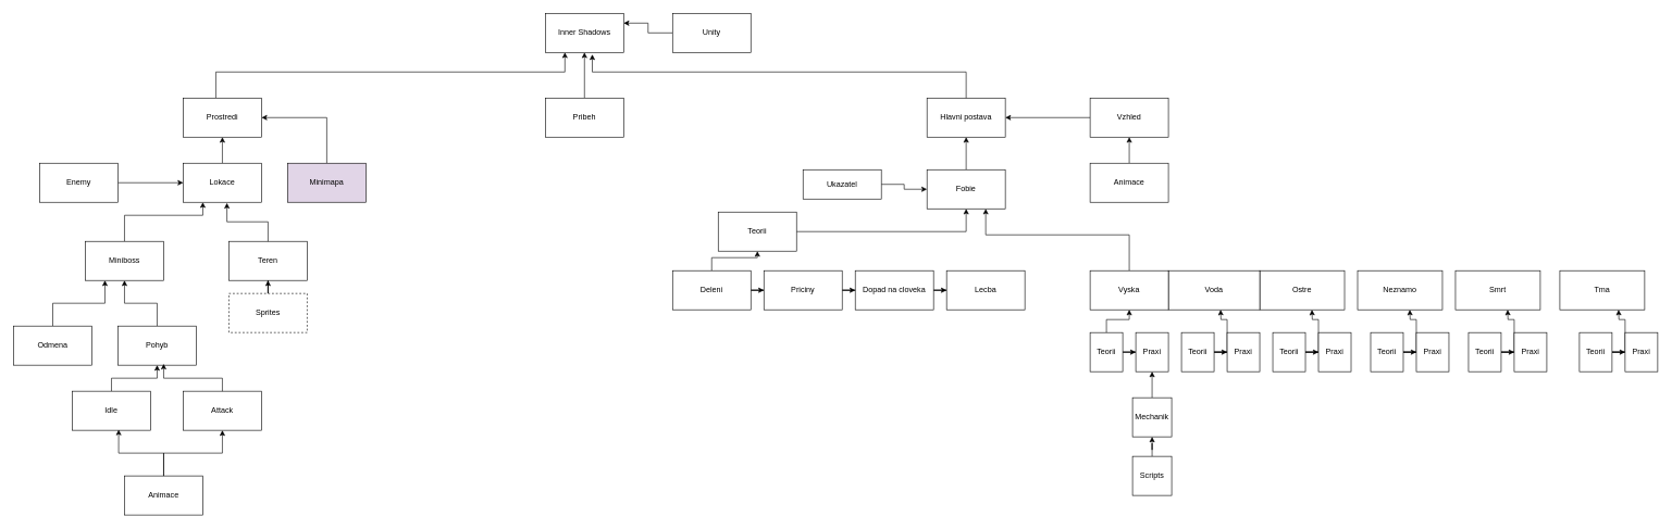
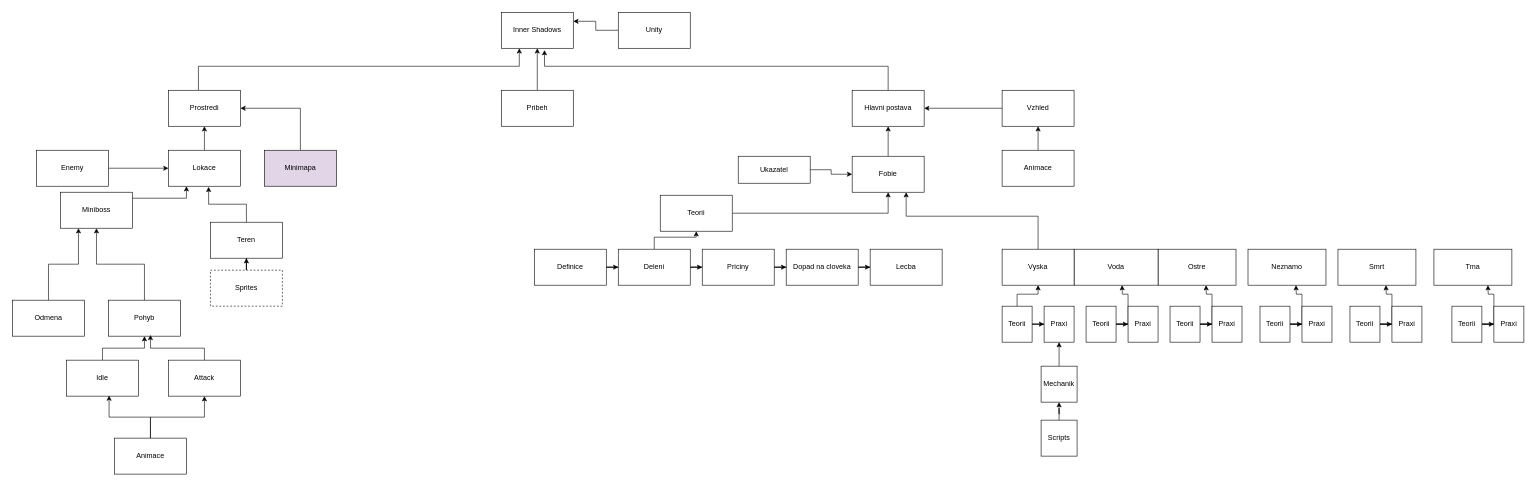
  <mxCell id="0" />
  <mxCell id="1" parent="0" />
  <mxCell id="2" value="Inner Shadows" style="rounded=0;whiteSpace=wrap;html=1;" parent="1" vertex="1"><mxGeometry x="835" y="20" width="120" height="60" as="geometry" /></mxCell>
  <mxCell id="3" style="edgeStyle=orthogonalEdgeStyle;rounded=0;orthogonalLoop=1;jettySize=auto;html=1;entryX=0.5;entryY=1;entryDx=0;entryDy=0;" parent="1" source="4" target="2" edge="1"><mxGeometry relative="1" as="geometry" /></mxCell>
  <mxCell id="4" value="Pribeh" style="rounded=0;whiteSpace=wrap;html=1;" parent="1" vertex="1"><mxGeometry x="835" y="150" width="120" height="60" as="geometry" /></mxCell>
  <mxCell id="5" value="Hlavni postava" style="rounded=0;whiteSpace=wrap;html=1;" parent="1" vertex="1"><mxGeometry x="1420" y="150" width="120" height="60" as="geometry" /></mxCell>
  <mxCell id="6" style="edgeStyle=orthogonalEdgeStyle;rounded=0;orthogonalLoop=1;jettySize=auto;html=1;entryX=0.25;entryY=1;entryDx=0;entryDy=0;" parent="1" source="7" target="2" edge="1"><mxGeometry relative="1" as="geometry"><Array as="points"><mxPoint x="330" y="110" /><mxPoint x="865" y="110" /></Array></mxGeometry></mxCell>
  <mxCell id="7" value="Prostredi" style="rounded=0;whiteSpace=wrap;html=1;" parent="1" vertex="1"><mxGeometry x="280" y="150" width="120" height="60" as="geometry" /></mxCell>
  <mxCell id="8" style="edgeStyle=orthogonalEdgeStyle;rounded=0;orthogonalLoop=1;jettySize=auto;html=1;entryX=0.6;entryY=1.05;entryDx=0;entryDy=0;entryPerimeter=0;" parent="1" source="5" target="2" edge="1"><mxGeometry relative="1" as="geometry"><Array as="points"><mxPoint x="1480" y="110" /><mxPoint x="907" y="110" /></Array></mxGeometry></mxCell>
  <mxCell id="9" style="edgeStyle=orthogonalEdgeStyle;rounded=0;orthogonalLoop=1;jettySize=auto;html=1;entryX=0.5;entryY=1;entryDx=0;entryDy=0;" parent="1" source="10" target="7" edge="1"><mxGeometry relative="1" as="geometry" /></mxCell>
  <mxCell id="10" value="Lokace" style="rounded=0;whiteSpace=wrap;html=1;" parent="1" vertex="1"><mxGeometry x="280" y="250" width="120" height="60" as="geometry" /></mxCell>
  <mxCell id="11" style="edgeStyle=orthogonalEdgeStyle;rounded=0;orthogonalLoop=1;jettySize=auto;html=1;entryX=0.25;entryY=1;entryDx=0;entryDy=0;" parent="1" source="12" target="10" edge="1"><mxGeometry relative="1" as="geometry"><Array as="points"><mxPoint x="190" y="330" /><mxPoint x="310" y="330" /></Array></mxGeometry></mxCell>
- <mxCell id="12" value="Miniboss" style="rounded=0;whiteSpace=wrap;html=1;" parent="1" vertex="1"><mxGeometry x="130" y="370" width="120" height="60" as="geometry" /></mxCell>
+ <mxCell id="12" value="Miniboss" style="rounded=0;whiteSpace=wrap;html=1;" parent="1" vertex="1"><mxGeometry x="100" y="320" width="120" height="60" as="geometry" /></mxCell>
  <mxCell id="13" value="Teren" style="rounded=0;whiteSpace=wrap;html=1;" parent="1" vertex="1"><mxGeometry x="350" y="370" width="120" height="60" as="geometry" /></mxCell>
  <mxCell id="14" style="edgeStyle=orthogonalEdgeStyle;rounded=0;orthogonalLoop=1;jettySize=auto;html=1;entryX=0.558;entryY=1.017;entryDx=0;entryDy=0;entryPerimeter=0;" parent="1" source="13" target="10" edge="1"><mxGeometry relative="1" as="geometry" /></mxCell>
  <mxCell id="15" style="edgeStyle=orthogonalEdgeStyle;rounded=0;orthogonalLoop=1;jettySize=auto;html=1;entryX=1;entryY=0.5;entryDx=0;entryDy=0;" parent="1" source="16" target="7" edge="1"><mxGeometry relative="1" as="geometry"><Array as="points"><mxPoint x="500" y="180" /></Array></mxGeometry></mxCell>
  <mxCell id="16" value="Minimapa" style="rounded=0;whiteSpace=wrap;html=1;fillColor=#e1d5e7;" parent="1" vertex="1"><mxGeometry x="440" y="250" width="120" height="60" as="geometry" /></mxCell>
  <mxCell id="17" style="edgeStyle=orthogonalEdgeStyle;rounded=0;orthogonalLoop=1;jettySize=auto;html=1;entryX=0.25;entryY=1;entryDx=0;entryDy=0;" parent="1" source="18" target="12" edge="1"><mxGeometry relative="1" as="geometry" /></mxCell>
  <mxCell id="18" value="Odmena" style="rounded=0;whiteSpace=wrap;html=1;" parent="1" vertex="1"><mxGeometry x="20" y="500" width="120" height="60" as="geometry" /></mxCell>
  <mxCell id="19" value="" style="edgeStyle=orthogonalEdgeStyle;rounded=0;orthogonalLoop=1;jettySize=auto;html=1;" parent="1" source="20" target="12" edge="1"><mxGeometry relative="1" as="geometry" /></mxCell>
  <mxCell id="20" value="Pohyb" style="rounded=0;whiteSpace=wrap;html=1;" parent="1" vertex="1"><mxGeometry x="180" y="500" width="120" height="60" as="geometry" /></mxCell>
  <mxCell id="21" value="" style="edgeStyle=orthogonalEdgeStyle;rounded=0;orthogonalLoop=1;jettySize=auto;html=1;" parent="1" source="22" target="20" edge="1"><mxGeometry relative="1" as="geometry" /></mxCell>
  <mxCell id="22" value="Idle" style="rounded=0;whiteSpace=wrap;html=1;" parent="1" vertex="1"><mxGeometry x="110" y="600" width="120" height="60" as="geometry" /></mxCell>
  <mxCell id="23" value="Attack" style="rounded=0;whiteSpace=wrap;html=1;" parent="1" vertex="1"><mxGeometry x="280" y="600" width="120" height="60" as="geometry" /></mxCell>
  <mxCell id="24" style="edgeStyle=orthogonalEdgeStyle;rounded=0;orthogonalLoop=1;jettySize=auto;html=1;entryX=0.583;entryY=0.967;entryDx=0;entryDy=0;entryPerimeter=0;" parent="1" source="23" target="20" edge="1"><mxGeometry relative="1" as="geometry" /></mxCell>
  <mxCell id="25" style="edgeStyle=orthogonalEdgeStyle;rounded=0;orthogonalLoop=1;jettySize=auto;html=1;entryX=0.5;entryY=1;entryDx=0;entryDy=0;" parent="1" source="26" target="23" edge="1"><mxGeometry relative="1" as="geometry" /></mxCell>
  <mxCell id="26" value="Animace" style="rounded=0;whiteSpace=wrap;html=1;" parent="1" vertex="1"><mxGeometry x="190" y="730" width="120" height="60" as="geometry" /></mxCell>
  <mxCell id="27" style="edgeStyle=orthogonalEdgeStyle;rounded=0;orthogonalLoop=1;jettySize=auto;html=1;entryX=0.592;entryY=0.983;entryDx=0;entryDy=0;entryPerimeter=0;" parent="1" source="26" target="22" edge="1"><mxGeometry relative="1" as="geometry" /></mxCell>
  <mxCell id="28" value="" style="edgeStyle=orthogonalEdgeStyle;rounded=0;orthogonalLoop=1;jettySize=auto;html=1;" parent="1" source="29" target="5" edge="1"><mxGeometry relative="1" as="geometry" /></mxCell>
  <mxCell id="29" value="Vzhled" style="rounded=0;whiteSpace=wrap;html=1;" parent="1" vertex="1"><mxGeometry x="1670" y="150" width="120" height="60" as="geometry" /></mxCell>
  <mxCell id="30" value="" style="edgeStyle=orthogonalEdgeStyle;rounded=0;orthogonalLoop=1;jettySize=auto;html=1;" parent="1" source="31" target="29" edge="1"><mxGeometry relative="1" as="geometry" /></mxCell>
  <mxCell id="31" value="Animace" style="rounded=0;whiteSpace=wrap;html=1;" parent="1" vertex="1"><mxGeometry x="1670" y="250" width="120" height="60" as="geometry" /></mxCell>
  <mxCell id="32" value="" style="edgeStyle=orthogonalEdgeStyle;rounded=0;orthogonalLoop=1;jettySize=auto;html=1;" parent="1" source="33" target="5" edge="1"><mxGeometry relative="1" as="geometry" /></mxCell>
  <mxCell id="33" value="Fobie" style="rounded=0;whiteSpace=wrap;html=1;" parent="1" vertex="1"><mxGeometry x="1420" y="260" width="120" height="60" as="geometry" /></mxCell>
  <mxCell id="34" value="" style="edgeStyle=orthogonalEdgeStyle;rounded=0;orthogonalLoop=1;jettySize=auto;html=1;" parent="1" source="35" target="33" edge="1"><mxGeometry relative="1" as="geometry" /></mxCell>
  <mxCell id="35" value="Teorii" style="rounded=0;whiteSpace=wrap;html=1;" parent="1" vertex="1"><mxGeometry x="1100" y="325" width="120" height="60" as="geometry" /></mxCell>
+ <mxCell id="36" style="edgeStyle=orthogonalEdgeStyle;rounded=0;orthogonalLoop=1;jettySize=auto;html=1;" parent="1" source="37" target="40" edge="1"><mxGeometry relative="1" as="geometry" /></mxCell>
+ <mxCell id="37" value="Definice" style="rounded=0;whiteSpace=wrap;html=1;" parent="1" vertex="1"><mxGeometry x="890" y="415" width="120" height="60" as="geometry" /></mxCell>
  <mxCell id="38" style="edgeStyle=orthogonalEdgeStyle;rounded=0;orthogonalLoop=1;jettySize=auto;html=1;" parent="1" source="40" target="44" edge="1"><mxGeometry relative="1" as="geometry" /></mxCell>
  <mxCell id="39" style="edgeStyle=orthogonalEdgeStyle;rounded=0;orthogonalLoop=1;jettySize=auto;html=1;" parent="1" source="40" target="35" edge="1"><mxGeometry relative="1" as="geometry" /></mxCell>
  <mxCell id="40" value="Deleni" style="rounded=0;whiteSpace=wrap;html=1;" parent="1" vertex="1"><mxGeometry x="1030" y="415" width="120" height="60" as="geometry" /></mxCell>
  <mxCell id="41" style="edgeStyle=orthogonalEdgeStyle;rounded=0;orthogonalLoop=1;jettySize=auto;html=1;" parent="1" source="42" target="45" edge="1"><mxGeometry relative="1" as="geometry" /></mxCell>
  <mxCell id="42" value="Dopad na cloveka" style="rounded=0;whiteSpace=wrap;html=1;" parent="1" vertex="1"><mxGeometry x="1310" y="415" width="120" height="60" as="geometry" /></mxCell>
  <mxCell id="43" style="edgeStyle=orthogonalEdgeStyle;rounded=0;orthogonalLoop=1;jettySize=auto;html=1;" parent="1" source="44" target="42" edge="1"><mxGeometry relative="1" as="geometry" /></mxCell>
  <mxCell id="44" value="Priciny" style="rounded=0;whiteSpace=wrap;html=1;" parent="1" vertex="1"><mxGeometry x="1170" y="415" width="120" height="60" as="geometry" /></mxCell>
  <mxCell id="45" value="Lecba" style="rounded=0;whiteSpace=wrap;html=1;" parent="1" vertex="1"><mxGeometry x="1450" y="415" width="120" height="60" as="geometry" /></mxCell>
  <mxCell id="46" value="Neznamo" style="rounded=0;whiteSpace=wrap;html=1;" parent="1" vertex="1"><mxGeometry x="2080" y="415" width="130" height="60" as="geometry" /></mxCell>
  <mxCell id="47" value="Smrt" style="rounded=0;whiteSpace=wrap;html=1;" parent="1" vertex="1"><mxGeometry x="2230" y="415" width="130" height="60" as="geometry" /></mxCell>
  <mxCell id="48" value="Ostre" style="rounded=0;whiteSpace=wrap;html=1;" parent="1" vertex="1"><mxGeometry x="1930" y="415" width="130" height="60" as="geometry" /></mxCell>
  <mxCell id="49" value="Voda" style="rounded=0;whiteSpace=wrap;html=1;" parent="1" vertex="1"><mxGeometry x="1790" y="415" width="140" height="60" as="geometry" /></mxCell>
  <mxCell id="50" style="edgeStyle=orthogonalEdgeStyle;rounded=0;orthogonalLoop=1;jettySize=auto;html=1;entryX=0.75;entryY=1;entryDx=0;entryDy=0;" parent="1" source="51" target="33" edge="1"><mxGeometry relative="1" as="geometry"><Array as="points"><mxPoint x="1730" y="360" /><mxPoint x="1510" y="360" /></Array></mxGeometry></mxCell>
  <mxCell id="51" value="Vyska" style="rounded=0;whiteSpace=wrap;html=1;" parent="1" vertex="1"><mxGeometry x="1670" y="415" width="120" height="60" as="geometry" /></mxCell>
  <mxCell id="52" value="Tma" style="rounded=0;whiteSpace=wrap;html=1;" parent="1" vertex="1"><mxGeometry x="2390" y="415" width="130" height="60" as="geometry" /></mxCell>
  <mxCell id="53" style="edgeStyle=orthogonalEdgeStyle;rounded=0;orthogonalLoop=1;jettySize=auto;html=1;entryX=0;entryY=0.5;entryDx=0;entryDy=0;" parent="1" source="55" target="56" edge="1"><mxGeometry relative="1" as="geometry" /></mxCell>
  <mxCell id="54" style="edgeStyle=orthogonalEdgeStyle;rounded=0;orthogonalLoop=1;jettySize=auto;html=1;" parent="1" source="55" target="51" edge="1"><mxGeometry relative="1" as="geometry" /></mxCell>
  <mxCell id="55" value="Teorii" style="rounded=0;whiteSpace=wrap;html=1;" parent="1" vertex="1"><mxGeometry x="1670" y="510" width="50" height="60" as="geometry" /></mxCell>
  <mxCell id="56" value="Praxi" style="rounded=0;whiteSpace=wrap;html=1;" parent="1" vertex="1"><mxGeometry x="1740" y="510" width="50" height="60" as="geometry" /></mxCell>
  <mxCell id="57" style="edgeStyle=orthogonalEdgeStyle;rounded=0;orthogonalLoop=1;jettySize=auto;html=1;entryX=0;entryY=0.5;entryDx=0;entryDy=0;" parent="1" source="59" target="60" edge="1"><mxGeometry relative="1" as="geometry" /></mxCell>
  <mxCell id="58" style="edgeStyle=orthogonalEdgeStyle;rounded=0;orthogonalLoop=1;jettySize=auto;html=1;" parent="1" source="59" edge="1"><mxGeometry relative="1" as="geometry"><mxPoint x="1870" y="475" as="targetPoint" /></mxGeometry></mxCell>
  <mxCell id="59" value="Teorii" style="rounded=0;whiteSpace=wrap;html=1;" parent="1" vertex="1"><mxGeometry x="1810" y="510" width="50" height="60" as="geometry" /></mxCell>
  <mxCell id="60" value="Praxi" style="rounded=0;whiteSpace=wrap;html=1;" parent="1" vertex="1"><mxGeometry x="1880" y="510" width="50" height="60" as="geometry" /></mxCell>
  <mxCell id="61" style="edgeStyle=orthogonalEdgeStyle;rounded=0;orthogonalLoop=1;jettySize=auto;html=1;entryX=0;entryY=0.5;entryDx=0;entryDy=0;" parent="1" source="63" target="64" edge="1"><mxGeometry relative="1" as="geometry" /></mxCell>
  <mxCell id="62" style="edgeStyle=orthogonalEdgeStyle;rounded=0;orthogonalLoop=1;jettySize=auto;html=1;" parent="1" source="63" edge="1"><mxGeometry relative="1" as="geometry"><mxPoint x="2010" y="475" as="targetPoint" /></mxGeometry></mxCell>
  <mxCell id="63" value="Teorii" style="rounded=0;whiteSpace=wrap;html=1;" parent="1" vertex="1"><mxGeometry x="1950" y="510" width="50" height="60" as="geometry" /></mxCell>
  <mxCell id="64" value="Praxi" style="rounded=0;whiteSpace=wrap;html=1;" parent="1" vertex="1"><mxGeometry x="2020" y="510" width="50" height="60" as="geometry" /></mxCell>
  <mxCell id="65" style="edgeStyle=orthogonalEdgeStyle;rounded=0;orthogonalLoop=1;jettySize=auto;html=1;entryX=0;entryY=0.5;entryDx=0;entryDy=0;" parent="1" source="67" target="68" edge="1"><mxGeometry relative="1" as="geometry" /></mxCell>
  <mxCell id="66" style="edgeStyle=orthogonalEdgeStyle;rounded=0;orthogonalLoop=1;jettySize=auto;html=1;" parent="1" source="67" edge="1"><mxGeometry relative="1" as="geometry"><mxPoint x="2160" y="475" as="targetPoint" /></mxGeometry></mxCell>
  <mxCell id="67" value="Teorii" style="rounded=0;whiteSpace=wrap;html=1;" parent="1" vertex="1"><mxGeometry x="2100" y="510" width="50" height="60" as="geometry" /></mxCell>
  <mxCell id="68" value="Praxi" style="rounded=0;whiteSpace=wrap;html=1;" parent="1" vertex="1"><mxGeometry x="2170" y="510" width="50" height="60" as="geometry" /></mxCell>
  <mxCell id="69" style="edgeStyle=orthogonalEdgeStyle;rounded=0;orthogonalLoop=1;jettySize=auto;html=1;entryX=0;entryY=0.5;entryDx=0;entryDy=0;" parent="1" source="71" target="72" edge="1"><mxGeometry relative="1" as="geometry" /></mxCell>
  <mxCell id="70" style="edgeStyle=orthogonalEdgeStyle;rounded=0;orthogonalLoop=1;jettySize=auto;html=1;" parent="1" source="71" edge="1"><mxGeometry relative="1" as="geometry"><mxPoint x="2310" y="475" as="targetPoint" /></mxGeometry></mxCell>
  <mxCell id="71" value="Teorii" style="rounded=0;whiteSpace=wrap;html=1;" parent="1" vertex="1"><mxGeometry x="2250" y="510" width="50" height="60" as="geometry" /></mxCell>
  <mxCell id="72" value="Praxi" style="rounded=0;whiteSpace=wrap;html=1;" parent="1" vertex="1"><mxGeometry x="2320" y="510" width="50" height="60" as="geometry" /></mxCell>
  <mxCell id="73" style="edgeStyle=orthogonalEdgeStyle;rounded=0;orthogonalLoop=1;jettySize=auto;html=1;entryX=0;entryY=0.5;entryDx=0;entryDy=0;" parent="1" source="75" target="76" edge="1"><mxGeometry relative="1" as="geometry" /></mxCell>
  <mxCell id="74" style="edgeStyle=orthogonalEdgeStyle;rounded=0;orthogonalLoop=1;jettySize=auto;html=1;" parent="1" source="75" edge="1"><mxGeometry relative="1" as="geometry"><mxPoint x="2480" y="475" as="targetPoint" /></mxGeometry></mxCell>
  <mxCell id="75" value="Teorii" style="rounded=0;whiteSpace=wrap;html=1;" parent="1" vertex="1"><mxGeometry x="2420" y="510" width="50" height="60" as="geometry" /></mxCell>
  <mxCell id="76" value="Praxi" style="rounded=0;whiteSpace=wrap;html=1;" parent="1" vertex="1"><mxGeometry x="2490" y="510" width="50" height="60" as="geometry" /></mxCell>
  <mxCell id="77" value="" style="edgeStyle=orthogonalEdgeStyle;rounded=0;orthogonalLoop=1;jettySize=auto;html=1;" parent="1" source="78" target="56" edge="1"><mxGeometry relative="1" as="geometry" /></mxCell>
  <mxCell id="78" value="Mechanik" style="rounded=0;whiteSpace=wrap;html=1;" parent="1" vertex="1"><mxGeometry x="1735" y="610" width="60" height="60" as="geometry" /></mxCell>
  <mxCell id="79" value="" style="edgeStyle=orthogonalEdgeStyle;rounded=0;orthogonalLoop=1;jettySize=auto;html=1;" parent="1" source="80" target="33" edge="1"><mxGeometry relative="1" as="geometry" /></mxCell>
  <mxCell id="80" value="Ukazatel" style="rounded=0;whiteSpace=wrap;html=1;" parent="1" vertex="1"><mxGeometry x="1230" y="260" width="120" height="45" as="geometry" /></mxCell>
  <mxCell id="81" value="" style="edgeStyle=orthogonalEdgeStyle;rounded=0;orthogonalLoop=1;jettySize=auto;html=1;" parent="1" source="82" target="78" edge="1"><mxGeometry relative="1" as="geometry" /></mxCell>
  <mxCell id="82" value="Scripts" style="rounded=0;whiteSpace=wrap;html=1;" parent="1" vertex="1"><mxGeometry x="1735" y="700" width="60" height="60" as="geometry" /></mxCell>
  <mxCell id="83" value="" style="edgeStyle=orthogonalEdgeStyle;rounded=0;orthogonalLoop=1;jettySize=auto;html=1;" parent="1" source="84" target="13" edge="1"><mxGeometry relative="1" as="geometry" /></mxCell>
  <mxCell id="84" value="Sprites" style="rounded=0;whiteSpace=wrap;html=1;dashed=1;" parent="1" vertex="1"><mxGeometry x="350" y="450" width="120" height="60" as="geometry" /></mxCell>
  <mxCell id="85" style="edgeStyle=orthogonalEdgeStyle;rounded=0;orthogonalLoop=1;jettySize=auto;html=1;entryX=0;entryY=0.5;entryDx=0;entryDy=0;" edge="1" parent="1" source="86" target="10"><mxGeometry relative="1" as="geometry" /></mxCell>
  <mxCell id="86" value="Enemy" style="rounded=0;whiteSpace=wrap;html=1;" vertex="1" parent="1"><mxGeometry x="60" y="250" width="120" height="60" as="geometry" /></mxCell>
  <mxCell id="87" style="edgeStyle=orthogonalEdgeStyle;rounded=0;orthogonalLoop=1;jettySize=auto;html=1;entryX=1;entryY=0.25;entryDx=0;entryDy=0;" edge="1" parent="1" source="88" target="2"><mxGeometry relative="1" as="geometry" /></mxCell>
  <mxCell id="88" value="Unity" style="rounded=0;whiteSpace=wrap;html=1;" vertex="1" parent="1"><mxGeometry x="1030" y="20" width="120" height="60" as="geometry" /></mxCell>
